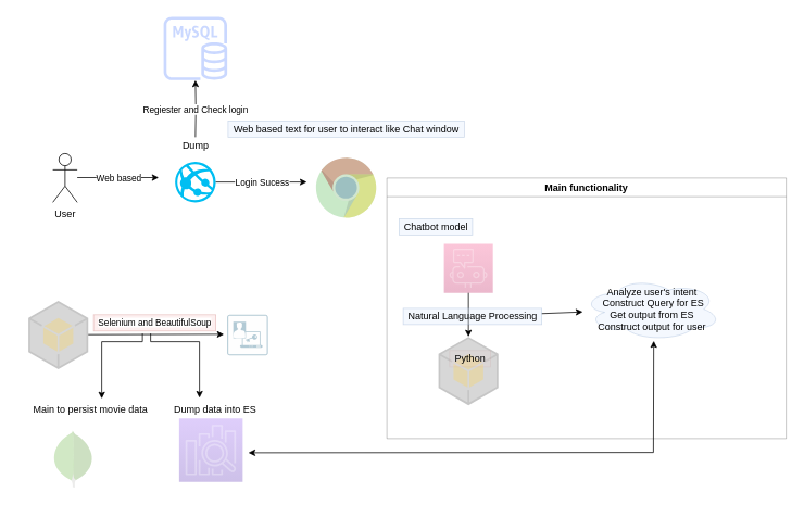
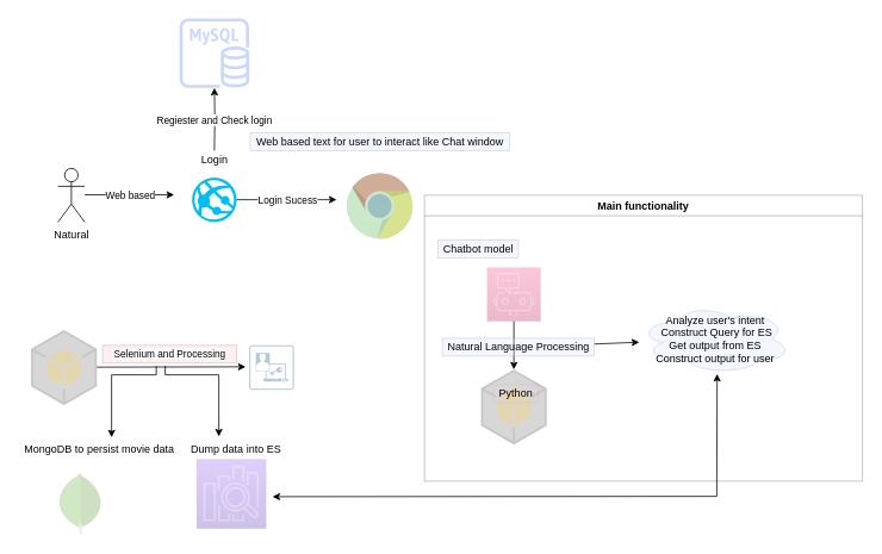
  <mxCell id="0" />
  <mxCell id="1" parent="0" />
- <mxCell id="2" value="User" style="shape=umlActor;verticalLabelPosition=bottom;verticalAlign=top;html=1;outlineConnect=0;" vertex="1" parent="1"><mxGeometry x="64" y="188" width="30" height="60" as="geometry" /></mxCell>
+ <mxCell id="2" value="Natural" style="shape=umlActor;verticalLabelPosition=bottom;verticalAlign=top;html=1;outlineConnect=0;" vertex="1" parent="1"><mxGeometry x="64" y="188" width="30" height="60" as="geometry" /></mxCell>
  <mxCell id="3" value="" style="endArrow=classic;html=1;rounded=0;edgeStyle=orthogonalEdgeStyle;" edge="1" parent="1"><mxGeometry relative="1" as="geometry"><mxPoint x="94" y="217.5" as="sourcePoint" /><mxPoint x="194" y="217.5" as="targetPoint" /></mxGeometry></mxCell>
  <mxCell id="4" value="Web based" style="edgeLabel;resizable=0;html=1;align=center;verticalAlign=middle;" connectable="0" vertex="1" parent="3"><mxGeometry relative="1" as="geometry" /></mxCell>
  <mxCell id="5" value="" style="verticalLabelPosition=bottom;html=1;verticalAlign=top;align=center;strokeColor=none;fillColor=#00BEF2;shape=mxgraph.azure.azure_website;pointerEvents=1;" vertex="1" parent="1"><mxGeometry x="214" y="198" width="50" height="50" as="geometry" /></mxCell>
- <mxCell id="6" value="Dump" style="text;html=1;resizable=0;autosize=1;align=center;verticalAlign=middle;points=[];fillColor=none;strokeColor=none;rounded=0;opacity=30;" vertex="1" parent="1"><mxGeometry x="219" y="168" width="40" height="20" as="geometry" /></mxCell>
+ <mxCell id="6" value="Login" style="text;html=1;resizable=0;autosize=1;align=center;verticalAlign=middle;points=[];fillColor=none;strokeColor=none;rounded=0;opacity=30;" vertex="1" parent="1"><mxGeometry x="219" y="168" width="40" height="20" as="geometry" /></mxCell>
  <mxCell id="7" value="" style="sketch=0;outlineConnect=0;fontColor=#232F3E;gradientColor=none;fillColor=#527FFF;strokeColor=none;dashed=0;verticalLabelPosition=bottom;verticalAlign=top;align=center;html=1;fontSize=12;fontStyle=0;aspect=fixed;pointerEvents=1;shape=mxgraph.aws4.rds_mysql_instance;opacity=30;" vertex="1" parent="1"><mxGeometry x="200" y="20" width="78" height="78" as="geometry" /></mxCell>
  <mxCell id="8" value="" style="endArrow=classic;html=1;rounded=0;edgeStyle=orthogonalEdgeStyle;" edge="1" parent="1" target="7"><mxGeometry relative="1" as="geometry"><mxPoint x="239" y="168" as="sourcePoint" /><mxPoint x="324" y="178" as="targetPoint" /></mxGeometry></mxCell>
  <mxCell id="9" value="Regiester and Check login" style="edgeLabel;resizable=0;html=1;align=center;verticalAlign=middle;opacity=30;" connectable="0" vertex="1" parent="8"><mxGeometry relative="1" as="geometry"><mxPoint x="-1" as="offset" /></mxGeometry></mxCell>
  <mxCell id="10" value="" style="endArrow=classic;html=1;rounded=0;edgeStyle=orthogonalEdgeStyle;exitX=1;exitY=0.5;exitDx=0;exitDy=0;exitPerimeter=0;entryX=0.017;entryY=0.438;entryDx=0;entryDy=0;entryPerimeter=0;" edge="1" parent="1" source="5"><mxGeometry relative="1" as="geometry"><mxPoint x="324" y="268" as="sourcePoint" /><mxPoint x="375.7" y="222.986" as="targetPoint" /><Array as="points"><mxPoint x="330" y="223" /></Array></mxGeometry></mxCell>
  <mxCell id="11" value="Login Sucess" style="edgeLabel;resizable=0;html=1;align=center;verticalAlign=middle;opacity=30;" connectable="0" vertex="1" parent="10"><mxGeometry relative="1" as="geometry" /></mxCell>
  <mxCell id="12" value="Web based text for user to interact like Chat window" style="text;html=1;resizable=0;autosize=1;align=center;verticalAlign=middle;points=[];fillColor=#dae8fc;strokeColor=#6c8ebf;rounded=0;opacity=30;" vertex="1" parent="1"><mxGeometry x="279" y="148" width="290" height="20" as="geometry" /></mxCell>
  <mxCell id="13" value="" style="dashed=0;outlineConnect=0;html=1;align=center;labelPosition=center;verticalLabelPosition=bottom;verticalAlign=top;shape=mxgraph.weblogos.mongodb;opacity=30;" vertex="1" parent="1"><mxGeometry x="64" y="528" width="50" height="70" as="geometry" /></mxCell>
- <mxCell id="14" value="Main to persist movie data" style="text;html=1;resizable=0;autosize=1;align=center;verticalAlign=middle;points=[];fillColor=none;strokeColor=none;rounded=0;opacity=30;" vertex="1" parent="1"><mxGeometry x="20" y="493" width="180" height="20" as="geometry" /></mxCell>
+ <mxCell id="14" value="MongoDB to persist movie data" style="text;html=1;resizable=0;autosize=1;align=center;verticalAlign=middle;points=[];fillColor=none;strokeColor=none;rounded=0;opacity=30;" vertex="1" parent="1"><mxGeometry x="20" y="493" width="180" height="20" as="geometry" /></mxCell>
  <mxCell id="15" value="" style="outlineConnect=0;dashed=0;verticalLabelPosition=bottom;verticalAlign=top;align=center;html=1;shape=mxgraph.aws3.android;fillColor=#FFD44F;gradientColor=none;opacity=30;" vertex="1" parent="1"><mxGeometry x="34" y="368.9" width="73.5" height="84" as="geometry" /></mxCell>
  <mxCell id="16" value="" style="sketch=0;points=[[0.015,0.015,0],[0.985,0.015,0],[0.985,0.985,0],[0.015,0.985,0],[0.25,0,0],[0.5,0,0],[0.75,0,0],[1,0.25,0],[1,0.5,0],[1,0.75,0],[0.75,1,0],[0.5,1,0],[0.25,1,0],[0,0.75,0],[0,0.5,0],[0,0.25,0]];verticalLabelPosition=bottom;html=1;verticalAlign=top;aspect=fixed;align=center;pointerEvents=1;shape=mxgraph.cisco19.rect;prIcon=host_based_security;fillColor=#FAFAFA;strokeColor=#005073;opacity=30;" vertex="1" parent="1"><mxGeometry x="278" y="385.9" width="50" height="50" as="geometry" /></mxCell>
- <mxCell id="17" value="&lt;span style=&quot;font-size: 11px ; background-color: rgb(255 , 255 , 255)&quot;&gt;Selenium and BeautifulSoup&lt;/span&gt;" style="text;html=1;resizable=0;autosize=1;align=center;verticalAlign=middle;points=[];fillColor=#f8cecc;strokeColor=#b85450;rounded=0;opacity=30;" vertex="1" parent="1"><mxGeometry x="114" y="385.9" width="150" height="20" as="geometry" /></mxCell>
+ <mxCell id="17" value="&lt;span style=&quot;font-size: 11px ; background-color: rgb(255 , 255 , 255)&quot;&gt;Selenium and Processing&lt;/span&gt;" style="text;html=1;resizable=0;autosize=1;align=center;verticalAlign=middle;points=[];fillColor=#f8cecc;strokeColor=#b85450;rounded=0;opacity=30;" vertex="1" parent="1"><mxGeometry x="114" y="385.9" width="150" height="20" as="geometry" /></mxCell>
  <mxCell id="18" value="" style="endArrow=classic;html=1;rounded=0;" edge="1" parent="1"><mxGeometry relative="1" as="geometry"><mxPoint x="107.5" y="410.4" as="sourcePoint" /><mxPoint x="274" y="410" as="targetPoint" /></mxGeometry></mxCell>
  <mxCell id="19" value="" style="edgeStyle=elbowEdgeStyle;elbow=vertical;endArrow=classic;html=1;rounded=0;" edge="1" parent="1"><mxGeometry width="50" height="50" relative="1" as="geometry"><mxPoint x="174" y="409" as="sourcePoint" /><mxPoint x="124" y="489" as="targetPoint" /><Array as="points"><mxPoint x="144" y="419" /></Array></mxGeometry></mxCell>
  <mxCell id="20" value="" style="edgeStyle=elbowEdgeStyle;elbow=vertical;endArrow=classic;html=1;rounded=0;" edge="1" parent="1"><mxGeometry width="50" height="50" relative="1" as="geometry"><mxPoint x="184" y="409" as="sourcePoint" /><mxPoint x="244" y="488" as="targetPoint" /><Array as="points"><mxPoint x="194" y="419" /><mxPoint x="144" y="416.9" /></Array></mxGeometry></mxCell>
  <mxCell id="21" value="" style="sketch=0;points=[[0,0,0],[0.25,0,0],[0.5,0,0],[0.75,0,0],[1,0,0],[0,1,0],[0.25,1,0],[0.5,1,0],[0.75,1,0],[1,1,0],[0,0.25,0],[0,0.5,0],[0,0.75,0],[1,0.25,0],[1,0.5,0],[1,0.75,0]];outlineConnect=0;fontColor=#232F3E;gradientColor=#945DF2;gradientDirection=north;fillColor=#5A30B5;strokeColor=#ffffff;dashed=0;verticalLabelPosition=bottom;verticalAlign=top;align=center;html=1;fontSize=12;fontStyle=0;aspect=fixed;shape=mxgraph.aws4.resourceIcon;resIcon=mxgraph.aws4.elasticsearch_service;opacity=30;" vertex="1" parent="1"><mxGeometry x="219" y="513" width="78" height="78" as="geometry" /></mxCell>
  <mxCell id="22" value="Dump data into ES" style="text;html=1;resizable=0;autosize=1;align=center;verticalAlign=middle;points=[];fillColor=none;strokeColor=none;rounded=0;opacity=30;" vertex="1" parent="1"><mxGeometry x="203" y="493" width="120" height="20" as="geometry" /></mxCell>
  <mxCell id="23" value="Main functionality" style="swimlane;opacity=30;" vertex="1" parent="1"><mxGeometry x="474" y="218" width="490" height="320" as="geometry" /></mxCell>
  <mxCell id="24" style="edgeStyle=none;rounded=0;orthogonalLoop=1;jettySize=auto;html=1;entryX=0.5;entryY=0;entryDx=0;entryDy=0;entryPerimeter=0;" edge="1" parent="23" source="25" target="27"><mxGeometry relative="1" as="geometry" /></mxCell>
  <mxCell id="25" value="" style="sketch=0;points=[[0,0,0],[0.25,0,0],[0.5,0,0],[0.75,0,0],[1,0,0],[0,1,0],[0.25,1,0],[0.5,1,0],[0.75,1,0],[1,1,0],[0,0.25,0],[0,0.5,0],[0,0.75,0],[1,0.25,0],[1,0.5,0],[1,0.75,0]];points=[[0,0,0],[0.25,0,0],[0.5,0,0],[0.75,0,0],[1,0,0],[0,1,0],[0.25,1,0],[0.5,1,0],[0.75,1,0],[1,1,0],[0,0.25,0],[0,0.5,0],[0,0.75,0],[1,0.25,0],[1,0.5,0],[1,0.75,0]];outlineConnect=0;fontColor=#232F3E;gradientColor=#F34482;gradientDirection=north;fillColor=#BC1356;strokeColor=#ffffff;dashed=0;verticalLabelPosition=bottom;verticalAlign=top;align=center;html=1;fontSize=12;fontStyle=0;aspect=fixed;shape=mxgraph.aws4.resourceIcon;resIcon=mxgraph.aws4.chatbot;opacity=30;" vertex="1" parent="23"><mxGeometry x="70" y="80.9" width="60.1" height="60.1" as="geometry" /></mxCell>
  <mxCell id="26" value="Chatbot model" style="text;html=1;resizable=0;autosize=1;align=center;verticalAlign=middle;points=[];fillColor=#dae8fc;strokeColor=#6c8ebf;rounded=0;opacity=30;" vertex="1" parent="23"><mxGeometry x="15.05" y="50" width="90" height="20" as="geometry" /></mxCell>
  <mxCell id="27" value="" style="outlineConnect=0;dashed=0;verticalLabelPosition=bottom;verticalAlign=top;align=center;html=1;shape=mxgraph.aws3.android;fillColor=#FFD44F;gradientColor=none;opacity=30;" vertex="1" parent="23"><mxGeometry x="63.3" y="195" width="73.5" height="84" as="geometry" /></mxCell>
  <mxCell id="28" value="" style="edgeStyle=none;rounded=0;orthogonalLoop=1;jettySize=auto;html=1;" edge="1" parent="23" source="29" target="31"><mxGeometry relative="1" as="geometry" /></mxCell>
  <mxCell id="29" value="Natural Language Processing" style="text;html=1;resizable=0;autosize=1;align=center;verticalAlign=middle;points=[];fillColor=#dae8fc;strokeColor=#6c8ebf;rounded=0;opacity=30;" vertex="1" parent="23"><mxGeometry x="20" y="160" width="170" height="20" as="geometry" /></mxCell>
  <mxCell id="30" value="Python" style="text;html=1;resizable=0;autosize=1;align=center;verticalAlign=middle;points=[];fillColor=#f8cecc;strokeColor=#b85450;rounded=0;opacity=10;" vertex="1" parent="23"><mxGeometry x="77" y="212" width="50" height="20" as="geometry" /></mxCell>
  <mxCell id="31" value="" style="ellipse;shape=cloud;whiteSpace=wrap;html=1;rounded=0;strokeColor=#6c8ebf;fillColor=#dae8fc;opacity=30;" vertex="1" parent="23"><mxGeometry x="240" y="122" width="170" height="78" as="geometry" /></mxCell>
  <mxCell id="32" value="Analyze user's intent&lt;br&gt;&amp;nbsp;Construct Query for ES&lt;br&gt;Get output from ES&lt;br&gt;Construct output for user" style="text;html=1;resizable=0;autosize=1;align=center;verticalAlign=middle;points=[];fillColor=none;strokeColor=none;rounded=0;opacity=10;" vertex="1" parent="23"><mxGeometry x="250" y="131" width="150" height="60" as="geometry" /></mxCell>
  <mxCell id="33" value="" style="dashed=0;outlineConnect=0;html=1;align=center;labelPosition=center;verticalLabelPosition=bottom;verticalAlign=top;shape=mxgraph.weblogos.chrome;fillColor=#66B2FF;opacity=30;" vertex="1" parent="1"><mxGeometry x="387" y="193" width="74.8" height="75.4" as="geometry" /></mxCell>
  <mxCell id="34" value="" style="endArrow=classic;startArrow=classic;html=1;rounded=0;exitX=1;exitY=0.5;exitDx=0;exitDy=0;exitPerimeter=0;entryX=0.473;entryY=0.957;entryDx=0;entryDy=0;entryPerimeter=0;" edge="1" parent="1"><mxGeometry width="50" height="50" relative="1" as="geometry"><mxPoint x="304" y="555.35" as="sourcePoint" /><mxPoint x="801.41" y="417.996" as="targetPoint" /><Array as="points"><mxPoint x="801" y="555" /></Array></mxGeometry></mxCell>
